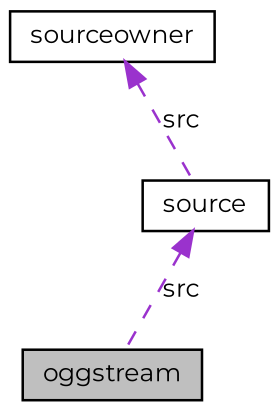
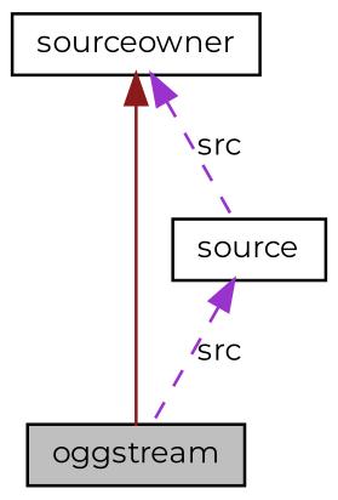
  digraph {
    fontname=Montserrat
    node [color=black fillcolor=white fontname=Montserrat fontsize=10 shape=record style=filled]
    edge [color=darkorchid3 dir=back fontname=Montserrat fontsize=10 labelfontname=FreeSans labelfontsize=10 style=dashed]
    n1 [fillcolor=grey75 fontcolor=black height=0.2 label=oggstream width=0.4]
    n2 [height=0.2 label=sourceowner width=0.4]
    n3 [height=0.2 label=source width=0.4]
+   n2 -> n1 [color=firebrick4 style=solid]
    n2 -> n3 [label=src]
    n3 -> n1 [label=src]
  }
